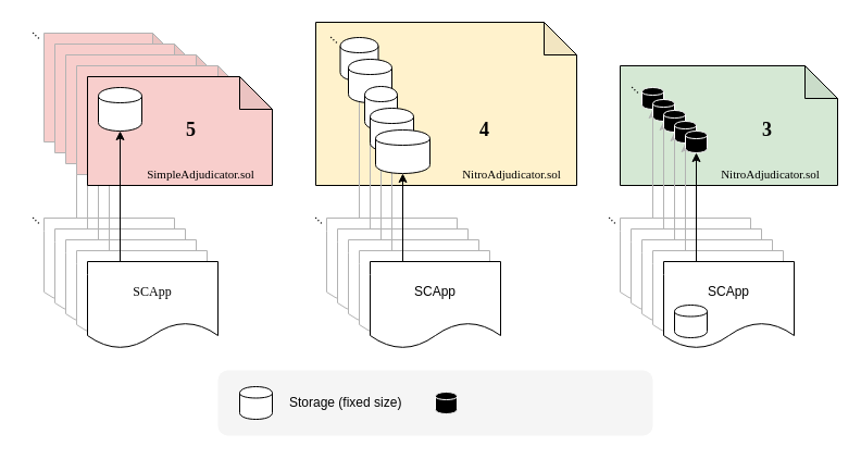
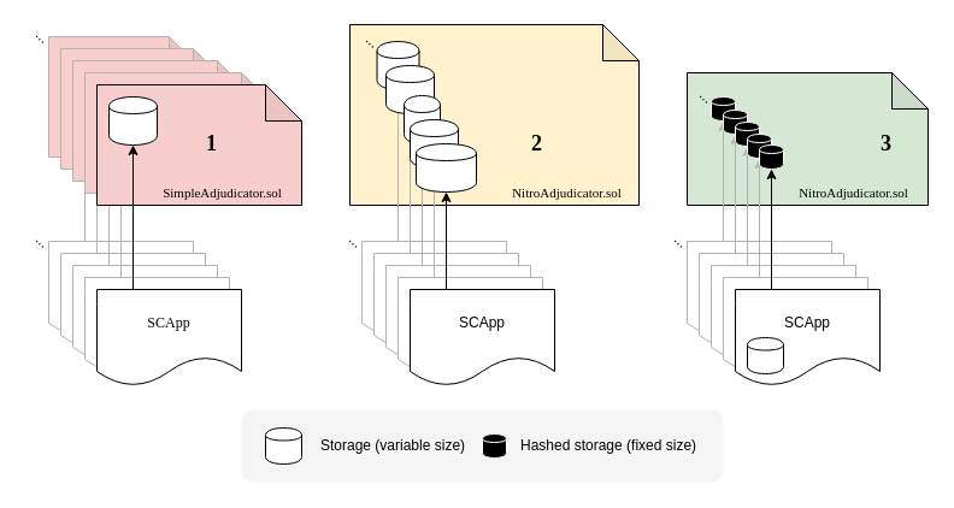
  <mxCell id="0" />
  <mxCell id="1" parent="0" />
  <mxCell id="2" value="" style="rounded=1;whiteSpace=wrap;html=1;fontFamily=Verdana;fontSize=11;fillColor=#f5f5f5;strokeColor=none;fontColor=#333333;" parent="1" vertex="1"><mxGeometry x="200" y="340" width="400" height="60" as="geometry" /></mxCell>
  <mxCell id="3" value="" style="shape=note;whiteSpace=wrap;html=1;backgroundOutline=1;darkOpacity=0.05;align=right;fillColor=#d5e8d4;strokeColor=#000000;" parent="1" vertex="1"><mxGeometry x="570" y="60" width="200" height="110" as="geometry" /></mxCell>
  <mxCell id="4" value="" style="shape=note;whiteSpace=wrap;html=1;backgroundOutline=1;darkOpacity=0.05;fillColor=#f8cecc;strokeColor=#B3B3B3;" parent="1" vertex="1"><mxGeometry x="40" y="30" width="130" height="100" as="geometry" /></mxCell>
  <mxCell id="5" value="" style="shape=document;whiteSpace=wrap;html=1;boundedLbl=1;strokeColor=#B3B3B3;" parent="1" vertex="1"><mxGeometry x="40" y="200" width="120" height="80" as="geometry" /></mxCell>
  <mxCell id="6" value="" style="endArrow=classic;html=1;entryX=0;entryY=1;entryDx=0;entryDy=0;entryPerimeter=0;strokeColor=#B3B3B3;" parent="1" edge="1"><mxGeometry width="50" height="50" relative="1" as="geometry"><mxPoint x="70" y="200" as="sourcePoint" /><mxPoint x="70" y="130" as="targetPoint" /></mxGeometry></mxCell>
  <mxCell id="7" value="" style="shape=cylinder;whiteSpace=wrap;html=1;boundedLbl=1;backgroundOutline=1;" parent="1" vertex="1"><mxGeometry x="50" y="80" width="40" height="40" as="geometry" /></mxCell>
  <mxCell id="8" value="" style="shape=cylinder;whiteSpace=wrap;html=1;boundedLbl=1;backgroundOutline=1;" parent="1" vertex="1"><mxGeometry x="60" y="210" width="20" height="30" as="geometry" /></mxCell>
  <mxCell id="9" value="" style="shape=note;whiteSpace=wrap;html=1;backgroundOutline=1;darkOpacity=0.05;align=right;fillColor=#fff2cc;strokeColor=#000000;" parent="1" vertex="1"><mxGeometry x="290" y="20" width="240" height="150" as="geometry" /></mxCell>
  <mxCell id="10" style="edgeStyle=orthogonalEdgeStyle;rounded=0;orthogonalLoop=1;jettySize=auto;html=1;exitX=0.25;exitY=0;exitDx=0;exitDy=0;fontFamily=Verdana;fontSize=11;strokeColor=#B3B3B3;" parent="1" source="11" target="58" edge="1"><mxGeometry relative="1" as="geometry" /></mxCell>
  <mxCell id="11" value="" style="shape=document;whiteSpace=wrap;html=1;boundedLbl=1;strokeColor=#B3B3B3;" parent="1" vertex="1"><mxGeometry x="300" y="200" width="120" height="80" as="geometry" /></mxCell>
  <mxCell id="12" value="" style="shape=cylinder;whiteSpace=wrap;html=1;boundedLbl=1;backgroundOutline=1;" parent="1" vertex="1"><mxGeometry x="320" y="210" width="20" height="30" as="geometry" /></mxCell>
  <mxCell id="13" value="" style="shape=note;whiteSpace=wrap;html=1;backgroundOutline=1;darkOpacity=0.05;fillColor=#f8cecc;strokeColor=#B3B3B3;" parent="1" vertex="1"><mxGeometry x="50" y="40" width="140" height="100" as="geometry" /></mxCell>
  <mxCell id="14" value="" style="shape=document;whiteSpace=wrap;html=1;boundedLbl=1;strokeColor=#B3B3B3;" parent="1" vertex="1"><mxGeometry x="50" y="210" width="120" height="80" as="geometry" /></mxCell>
  <mxCell id="15" value="" style="endArrow=classic;html=1;entryX=0;entryY=1;entryDx=0;entryDy=0;entryPerimeter=0;strokeColor=#B3B3B3;" parent="1" edge="1"><mxGeometry width="50" height="50" relative="1" as="geometry"><mxPoint x="80" y="210" as="sourcePoint" /><mxPoint x="80" y="140" as="targetPoint" /></mxGeometry></mxCell>
  <mxCell id="16" value="" style="shape=cylinder;whiteSpace=wrap;html=1;boundedLbl=1;backgroundOutline=1;" parent="1" vertex="1"><mxGeometry x="60" y="90" width="40" height="40" as="geometry" /></mxCell>
  <mxCell id="17" value="" style="shape=cylinder;whiteSpace=wrap;html=1;boundedLbl=1;backgroundOutline=1;" parent="1" vertex="1"><mxGeometry x="70" y="220" width="20" height="30" as="geometry" /></mxCell>
  <mxCell id="18" value="" style="shape=note;whiteSpace=wrap;html=1;backgroundOutline=1;darkOpacity=0.05;fillColor=#f8cecc;strokeColor=#B3B3B3;" parent="1" vertex="1"><mxGeometry x="60" y="50" width="150" height="100" as="geometry" /></mxCell>
  <mxCell id="19" value="" style="shape=document;whiteSpace=wrap;html=1;boundedLbl=1;strokeColor=#B3B3B3;" parent="1" vertex="1"><mxGeometry x="60" y="220" width="120" height="80" as="geometry" /></mxCell>
  <mxCell id="20" value="" style="endArrow=classic;html=1;entryX=0;entryY=1;entryDx=0;entryDy=0;entryPerimeter=0;strokeColor=#B3B3B3;" parent="1" edge="1"><mxGeometry width="50" height="50" relative="1" as="geometry"><mxPoint x="90" y="220" as="sourcePoint" /><mxPoint x="90" y="150" as="targetPoint" /></mxGeometry></mxCell>
  <mxCell id="21" value="" style="shape=cylinder;whiteSpace=wrap;html=1;boundedLbl=1;backgroundOutline=1;" parent="1" vertex="1"><mxGeometry x="70" y="100" width="40" height="40" as="geometry" /></mxCell>
  <mxCell id="22" value="" style="shape=cylinder;whiteSpace=wrap;html=1;boundedLbl=1;backgroundOutline=1;" parent="1" vertex="1"><mxGeometry x="80" y="230" width="20" height="30" as="geometry" /></mxCell>
  <mxCell id="23" value="" style="shape=note;whiteSpace=wrap;html=1;backgroundOutline=1;darkOpacity=0.05;fillColor=#f8cecc;strokeColor=#B3B3B3;" parent="1" vertex="1"><mxGeometry x="70" y="60" width="160" height="100" as="geometry" /></mxCell>
  <mxCell id="24" value="" style="shape=document;whiteSpace=wrap;html=1;boundedLbl=1;strokeColor=#B3B3B3;" parent="1" vertex="1"><mxGeometry x="70" y="230" width="120" height="80" as="geometry" /></mxCell>
  <mxCell id="25" value="" style="endArrow=classic;html=1;entryX=0;entryY=1;entryDx=0;entryDy=0;entryPerimeter=0;strokeColor=#B3B3B3;" parent="1" edge="1"><mxGeometry width="50" height="50" relative="1" as="geometry"><mxPoint x="100" y="230" as="sourcePoint" /><mxPoint x="100" y="160" as="targetPoint" /></mxGeometry></mxCell>
  <mxCell id="26" value="" style="shape=cylinder;whiteSpace=wrap;html=1;boundedLbl=1;backgroundOutline=1;" parent="1" vertex="1"><mxGeometry x="80" y="110" width="40" height="40" as="geometry" /></mxCell>
  <mxCell id="27" value="" style="shape=cylinder;whiteSpace=wrap;html=1;boundedLbl=1;backgroundOutline=1;" parent="1" vertex="1"><mxGeometry x="90" y="240" width="20" height="30" as="geometry" /></mxCell>
  <mxCell id="28" value="" style="shape=note;whiteSpace=wrap;html=1;backgroundOutline=1;darkOpacity=0.05;fillColor=#f8cecc;strokeColor=#000000;" parent="1" vertex="1"><mxGeometry x="80" y="70" width="170" height="100" as="geometry" /></mxCell>
  <mxCell id="29" value="&lt;font face=&quot;Verdana&quot;&gt;SCApp&lt;/font&gt;" style="shape=document;whiteSpace=wrap;html=1;boundedLbl=1;" parent="1" vertex="1"><mxGeometry x="80" y="240" width="120" height="80" as="geometry" /></mxCell>
  <mxCell id="30" value="" style="endArrow=classic;html=1;entryX=0.5;entryY=1;entryDx=0;entryDy=0;" parent="1" target="31" edge="1"><mxGeometry width="50" height="50" relative="1" as="geometry"><mxPoint x="110" y="240" as="sourcePoint" /><mxPoint x="110" y="170" as="targetPoint" /></mxGeometry></mxCell>
  <mxCell id="31" value="" style="shape=cylinder;whiteSpace=wrap;html=1;boundedLbl=1;backgroundOutline=1;" parent="1" vertex="1"><mxGeometry x="90" y="80" width="40" height="40" as="geometry" /></mxCell>
  <mxCell id="32" style="edgeStyle=orthogonalEdgeStyle;rounded=0;orthogonalLoop=1;jettySize=auto;html=1;exitX=0.25;exitY=0;exitDx=0;exitDy=0;fontFamily=Verdana;fontSize=11;" parent="1" source="81" target="59" edge="1"><mxGeometry relative="1" as="geometry" /></mxCell>
  <mxCell id="33" value="" style="shape=document;whiteSpace=wrap;html=1;boundedLbl=1;strokeColor=#B3B3B3;" parent="1" vertex="1"><mxGeometry x="310" y="210" width="120" height="80" as="geometry" /></mxCell>
  <mxCell id="34" value="" style="shape=cylinder;whiteSpace=wrap;html=1;boundedLbl=1;backgroundOutline=1;" parent="1" vertex="1"><mxGeometry x="330" y="220" width="20" height="30" as="geometry" /></mxCell>
  <mxCell id="35" style="edgeStyle=orthogonalEdgeStyle;rounded=0;orthogonalLoop=1;jettySize=auto;html=1;exitX=0.25;exitY=0;exitDx=0;exitDy=0;entryX=0.5;entryY=1;entryDx=0;entryDy=0;fontFamily=Verdana;fontSize=11;strokeColor=#B3B3B3;" parent="1" source="36" target="79" edge="1"><mxGeometry relative="1" as="geometry" /></mxCell>
  <mxCell id="36" value="" style="shape=document;whiteSpace=wrap;html=1;boundedLbl=1;strokeColor=#B3B3B3;" parent="1" vertex="1"><mxGeometry x="320" y="220" width="120" height="80" as="geometry" /></mxCell>
  <mxCell id="37" value="" style="shape=cylinder;whiteSpace=wrap;html=1;boundedLbl=1;backgroundOutline=1;" parent="1" vertex="1"><mxGeometry x="340" y="230" width="20" height="30" as="geometry" /></mxCell>
  <mxCell id="38" style="edgeStyle=orthogonalEdgeStyle;rounded=0;orthogonalLoop=1;jettySize=auto;html=1;exitX=0.25;exitY=0;exitDx=0;exitDy=0;fontFamily=Verdana;fontSize=11;strokeColor=#B3B3B3;" parent="1" source="39" target="80" edge="1"><mxGeometry relative="1" as="geometry" /></mxCell>
  <mxCell id="39" value="" style="shape=document;whiteSpace=wrap;html=1;boundedLbl=1;strokeColor=#B3B3B3;" parent="1" vertex="1"><mxGeometry x="330" y="230" width="120" height="80" as="geometry" /></mxCell>
  <mxCell id="40" value="" style="shape=cylinder;whiteSpace=wrap;html=1;boundedLbl=1;backgroundOutline=1;" parent="1" vertex="1"><mxGeometry x="350" y="240" width="20" height="30" as="geometry" /></mxCell>
  <mxCell id="41" style="edgeStyle=orthogonalEdgeStyle;rounded=0;orthogonalLoop=1;jettySize=auto;html=1;exitX=0.25;exitY=0;exitDx=0;exitDy=0;entryX=0.5;entryY=1;entryDx=0;entryDy=0;fontFamily=Verdana;fontSize=11;" parent="1" source="42" target="81" edge="1"><mxGeometry relative="1" as="geometry" /></mxCell>
  <mxCell id="42" value="SCApp" style="shape=document;whiteSpace=wrap;html=1;boundedLbl=1;" parent="1" vertex="1"><mxGeometry x="340" y="240" width="120" height="80" as="geometry" /></mxCell>
  <mxCell id="43" value="" style="shape=document;whiteSpace=wrap;html=1;boundedLbl=1;strokeColor=#B3B3B3;" parent="1" vertex="1"><mxGeometry x="570" y="200" width="120" height="80" as="geometry" /></mxCell>
  <mxCell id="44" value="" style="endArrow=classic;html=1;strokeColor=#B3B3B3;" parent="1" target="60" edge="1"><mxGeometry width="50" height="50" relative="1" as="geometry"><mxPoint x="600" y="200" as="sourcePoint" /><mxPoint x="600" y="180" as="targetPoint" /></mxGeometry></mxCell>
  <mxCell id="45" value="" style="shape=cylinder;whiteSpace=wrap;html=1;boundedLbl=1;backgroundOutline=1;" parent="1" vertex="1"><mxGeometry x="590" y="210" width="20" height="30" as="geometry" /></mxCell>
  <mxCell id="46" value="" style="shape=document;whiteSpace=wrap;html=1;boundedLbl=1;strokeColor=#B3B3B3;" parent="1" vertex="1"><mxGeometry x="580" y="210" width="120" height="80" as="geometry" /></mxCell>
  <mxCell id="47" value="" style="endArrow=classic;html=1;entryX=0.5;entryY=1;entryDx=0;entryDy=0;strokeColor=#B3B3B3;" parent="1" target="61" edge="1"><mxGeometry width="50" height="50" relative="1" as="geometry"><mxPoint x="610" y="210" as="sourcePoint" /><mxPoint x="610" y="180" as="targetPoint" /></mxGeometry></mxCell>
  <mxCell id="48" value="" style="shape=cylinder;whiteSpace=wrap;html=1;boundedLbl=1;backgroundOutline=1;" parent="1" vertex="1"><mxGeometry x="600" y="220" width="20" height="30" as="geometry" /></mxCell>
  <mxCell id="49" value="" style="shape=document;whiteSpace=wrap;html=1;boundedLbl=1;strokeColor=#B3B3B3;" parent="1" vertex="1"><mxGeometry x="590" y="220" width="120" height="80" as="geometry" /></mxCell>
  <mxCell id="50" value="" style="endArrow=classic;html=1;entryX=0.5;entryY=1;entryDx=0;entryDy=0;strokeColor=#B3B3B3;" parent="1" target="62" edge="1"><mxGeometry width="50" height="50" relative="1" as="geometry"><mxPoint x="620" y="220" as="sourcePoint" /><mxPoint x="620" y="180" as="targetPoint" /></mxGeometry></mxCell>
  <mxCell id="51" value="" style="shape=cylinder;whiteSpace=wrap;html=1;boundedLbl=1;backgroundOutline=1;" parent="1" vertex="1"><mxGeometry x="610" y="230" width="20" height="30" as="geometry" /></mxCell>
  <mxCell id="52" value="" style="shape=document;whiteSpace=wrap;html=1;boundedLbl=1;strokeColor=#B3B3B3;" parent="1" vertex="1"><mxGeometry x="600" y="230" width="120" height="80" as="geometry" /></mxCell>
  <mxCell id="53" value="" style="endArrow=classic;html=1;strokeColor=#B3B3B3;" parent="1" target="63" edge="1"><mxGeometry width="50" height="50" relative="1" as="geometry"><mxPoint x="630" y="230" as="sourcePoint" /><mxPoint x="630" y="180" as="targetPoint" /></mxGeometry></mxCell>
  <mxCell id="54" value="" style="shape=cylinder;whiteSpace=wrap;html=1;boundedLbl=1;backgroundOutline=1;" parent="1" vertex="1"><mxGeometry x="620" y="240" width="20" height="30" as="geometry" /></mxCell>
  <mxCell id="55" value="SCApp" style="shape=document;whiteSpace=wrap;html=1;boundedLbl=1;" parent="1" vertex="1"><mxGeometry x="610" y="240" width="120" height="80" as="geometry" /></mxCell>
  <mxCell id="56" value="" style="endArrow=classic;html=1;entryX=0.5;entryY=1;entryDx=0;entryDy=0;strokeColor=#000000;" parent="1" target="64" edge="1"><mxGeometry width="50" height="50" relative="1" as="geometry"><mxPoint x="640" y="240" as="sourcePoint" /><mxPoint x="640" y="180" as="targetPoint" /></mxGeometry></mxCell>
  <mxCell id="57" value="" style="shape=cylinder;whiteSpace=wrap;html=1;boundedLbl=1;backgroundOutline=1;" parent="1" vertex="1"><mxGeometry x="620" y="280" width="30" height="30" as="geometry" /></mxCell>
  <mxCell id="58" value="" style="shape=cylinder;whiteSpace=wrap;html=1;boundedLbl=1;backgroundOutline=1;" parent="1" vertex="1"><mxGeometry x="312.5" y="34" width="35" height="40" as="geometry" /></mxCell>
  <mxCell id="59" value="" style="shape=cylinder;whiteSpace=wrap;html=1;boundedLbl=1;backgroundOutline=1;" parent="1" vertex="1"><mxGeometry x="320" y="54" width="40" height="40" as="geometry" /></mxCell>
  <mxCell id="60" value="" style="shape=cylinder;whiteSpace=wrap;html=1;boundedLbl=1;backgroundOutline=1;fillColor=#000000;strokeColor=#FFFFFF;" parent="1" vertex="1"><mxGeometry x="590" y="80" width="20" height="20" as="geometry" /></mxCell>
  <mxCell id="61" value="" style="shape=cylinder;whiteSpace=wrap;html=1;boundedLbl=1;backgroundOutline=1;fillColor=#000000;strokeColor=#FFFFFF;" parent="1" vertex="1"><mxGeometry x="600" y="91" width="20" height="20" as="geometry" /></mxCell>
  <mxCell id="62" value="" style="shape=cylinder;whiteSpace=wrap;html=1;boundedLbl=1;backgroundOutline=1;fillColor=#000000;strokeColor=#FFFFFF;" parent="1" vertex="1"><mxGeometry x="610" y="101" width="20" height="20" as="geometry" /></mxCell>
  <mxCell id="63" value="" style="shape=cylinder;whiteSpace=wrap;html=1;boundedLbl=1;backgroundOutline=1;fillColor=#000000;strokeColor=#FFFFFF;" parent="1" vertex="1"><mxGeometry x="620" y="111" width="20" height="20" as="geometry" /></mxCell>
  <mxCell id="64" value="" style="shape=cylinder;whiteSpace=wrap;html=1;boundedLbl=1;backgroundOutline=1;fillColor=#000000;strokeColor=#FFFFFF;" parent="1" vertex="1"><mxGeometry x="630" y="120" width="20" height="20" as="geometry" /></mxCell>
  <mxCell id="65" value="SimpleAdjudicator.sol" style="text;html=1;align=center;verticalAlign=middle;resizable=0;points=[];autosize=1;fontFamily=Verdana;fontSize=11;" parent="1" vertex="1"><mxGeometry x="114" y="150" width="140" height="20" as="geometry" /></mxCell>
  <mxCell id="66" value="..." style="text;html=1;align=center;verticalAlign=middle;resizable=0;points=[];autosize=1;rotation=45;" parent="1" vertex="1"><mxGeometry x="294" y="24" width="30" height="20" as="geometry" /></mxCell>
  <mxCell id="67" value="..." style="text;html=1;align=center;verticalAlign=middle;resizable=0;points=[];autosize=1;rotation=45;" parent="1" vertex="1"><mxGeometry x="280" y="190" width="30" height="20" as="geometry" /></mxCell>
  <mxCell id="68" value="..." style="text;html=1;align=center;verticalAlign=middle;resizable=0;points=[];autosize=1;rotation=45;" parent="1" vertex="1"><mxGeometry y="190" width="30" height="20" as="geometry" x="20" /></mxCell>
  <mxCell id="69" value="..." style="text;html=1;align=center;verticalAlign=middle;resizable=0;points=[];autosize=1;rotation=45;" parent="1" vertex="1"><mxGeometry y="20" width="30" height="20" as="geometry" x="20" /></mxCell>
  <mxCell id="70" value="..." style="text;html=1;align=center;verticalAlign=middle;resizable=0;points=[];autosize=1;rotation=45;" parent="1" vertex="1"><mxGeometry x="571" y="70" width="30" height="20" as="geometry" /></mxCell>
  <mxCell id="71" value="..." style="text;html=1;align=center;verticalAlign=middle;resizable=0;points=[];autosize=1;rotation=45;" parent="1" vertex="1"><mxGeometry x="550" y="190" width="30" height="20" as="geometry" /></mxCell>
  <mxCell id="72" value="" style="shape=cylinder;whiteSpace=wrap;html=1;boundedLbl=1;backgroundOutline=1;strokeColor=#FFFFFF;fillColor=#000000;verticalAlign=middle;" parent="1" vertex="1"><mxGeometry x="400" y="360" width="20" height="20" as="geometry" /></mxCell>
+ <mxCell id="73" value="Hashed storage (fixed size)" style="text;html=1;align=left;verticalAlign=middle;resizable=0;points=[];autosize=1;" parent="1" vertex="1"><mxGeometry x="430" y="360" width="160" height="20" as="geometry" /></mxCell>
  <mxCell id="74" value="" style="shape=cylinder;whiteSpace=wrap;html=1;boundedLbl=1;backgroundOutline=1;verticalAlign=middle;" parent="1" vertex="1"><mxGeometry x="220" y="355" width="30" height="30" as="geometry" /></mxCell>
- <mxCell id="75" value="Storage (fixed size)" style="text;html=1;align=left;verticalAlign=middle;resizable=0;points=[];autosize=1;" parent="1" vertex="1"><mxGeometry x="264" y="360" width="140" height="20" as="geometry" /></mxCell>
+ <mxCell id="75" value="Storage (variable size)" style="text;html=1;align=left;verticalAlign=middle;resizable=0;points=[];autosize=1;" parent="1" vertex="1"><mxGeometry x="264" y="360" width="140" height="20" as="geometry" /></mxCell>
  <mxCell id="76" value="NitroAdjudicator.sol" style="text;html=1;align=center;verticalAlign=middle;resizable=0;points=[];autosize=1;fontFamily=Verdana;fontSize=11;" parent="1" vertex="1"><mxGeometry x="410" y="150" width="120" height="20" as="geometry" /></mxCell>
  <mxCell id="77" value="NitroAdjudicator.sol" style="text;html=1;align=center;verticalAlign=middle;resizable=0;points=[];autosize=1;fontFamily=Verdana;fontSize=11;" parent="1" vertex="1"><mxGeometry x="648" y="150" width="120" height="20" as="geometry" /></mxCell>
  <mxCell id="78" style="edgeStyle=orthogonalEdgeStyle;rounded=0;orthogonalLoop=1;jettySize=auto;html=1;exitX=0.25;exitY=0;exitDx=0;exitDy=0;fontFamily=Verdana;fontSize=11;entryX=0.5;entryY=1;entryDx=0;entryDy=0;strokeColor=#B3B3B3;" parent="1" source="33" target="59" edge="1"><mxGeometry relative="1" as="geometry"><mxPoint x="340.286" y="210" as="sourcePoint" /><mxPoint x="340.286" y="94" as="targetPoint" /></mxGeometry></mxCell>
  <mxCell id="79" value="" style="shape=cylinder;whiteSpace=wrap;html=1;boundedLbl=1;backgroundOutline=1;" parent="1" vertex="1"><mxGeometry x="335" y="79" width="30" height="40" as="geometry" /></mxCell>
  <mxCell id="80" value="" style="shape=cylinder;whiteSpace=wrap;html=1;boundedLbl=1;backgroundOutline=1;" parent="1" vertex="1"><mxGeometry x="340" y="99" width="40" height="40" as="geometry" /></mxCell>
  <mxCell id="81" value="" style="shape=cylinder;whiteSpace=wrap;html=1;boundedLbl=1;backgroundOutline=1;" parent="1" vertex="1"><mxGeometry x="345" y="119" width="50" height="40" as="geometry" /></mxCell>
- <mxCell id="82" value="5" style="text;html=1;align=center;verticalAlign=middle;resizable=0;points=[];autosize=1;fontSize=18;fontFamily=Verdana;fontStyle=1" parent="1" vertex="1"><mxGeometry x="160" y="104" width="30" height="30" as="geometry" /></mxCell>
- <mxCell id="83" value="4" style="text;html=1;align=center;verticalAlign=middle;resizable=0;points=[];autosize=1;fontSize=18;fontFamily=Verdana;fontStyle=1" parent="1" vertex="1"><mxGeometry x="430" y="104" width="30" height="30" as="geometry" /></mxCell>
- <mxCell id="84" value="3" style="text;html=1;align=center;verticalAlign=middle;resizable=0;points=[];autosize=1;fontSize=18;fontFamily=Verdana;fontStyle=1" parent="1" vertex="1"><mxGeometry x="690" y="104" width="30" height="30" as="geometry" /></mxCell>
+ <mxCell id="82" value="1" style="text;html=1;align=center;verticalAlign=middle;resizable=0;points=[];autosize=1;fontSize=18;fontFamily=Verdana;fontStyle=1" parent="1" vertex="1"><mxGeometry x="160" y="104" width="30" height="30" as="geometry" /></mxCell>
+ <mxCell id="83" value="2" style="text;html=1;align=center;verticalAlign=middle;resizable=0;points=[];autosize=1;fontSize=18;fontFamily=Verdana;fontStyle=1" parent="1" vertex="1"><mxGeometry x="430" y="104" width="30" height="30" as="geometry" /></mxCell>
+ <mxCell id="84" value="3" style="text;html=1;align=center;verticalAlign=middle;resizable=0;points=[];autosize=1;fontSize=18;fontFamily=Verdana;fontStyle=1" parent="1" vertex="1"><mxGeometry x="720" y="104" width="30" height="30" as="geometry" /></mxCell>
